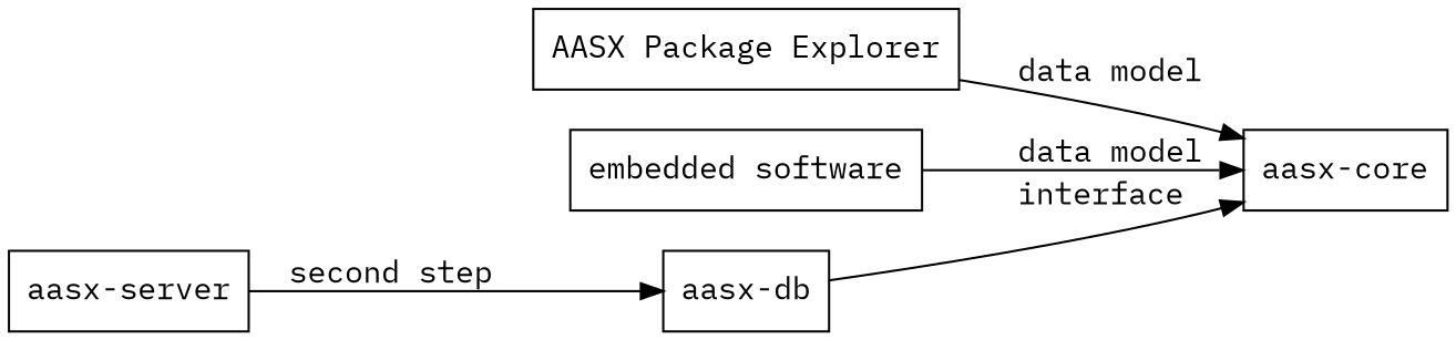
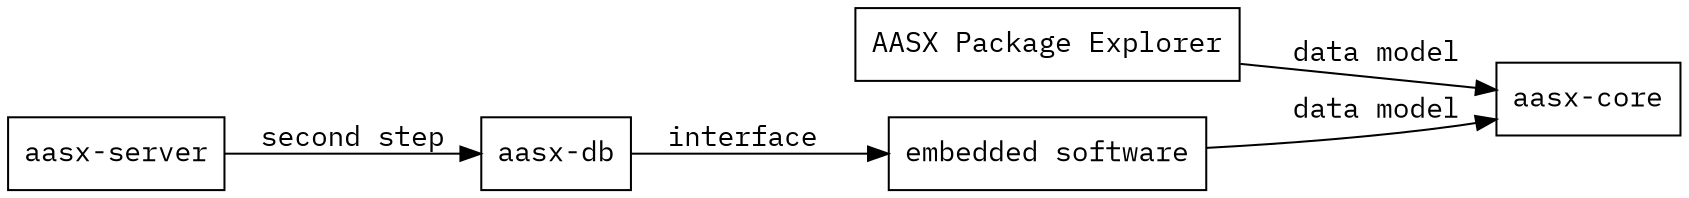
  digraph {
    fontname="IBM Plex Mono"
    rankdir=LR
    node [fontname="IBM Plex Mono" shape=box]
    edge [fontname="IBM Plex Mono"]
    n1 [label="aasx-db"]
    n2 [label="aasx-core"]
    n3 [label="aasx-server"]
    n4 [label="AASX Package Explorer"]
    n5 [label="embedded software"]
-   n1 -> n2 [label=interface]
+   n1 -> n5 [label=interface]
    n3 -> n1 [label="second step"]
    n4 -> n2 [label=" data model"]
    n5 -> n2 [label=" data model"]
  }
